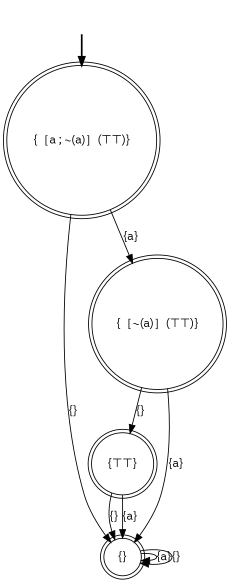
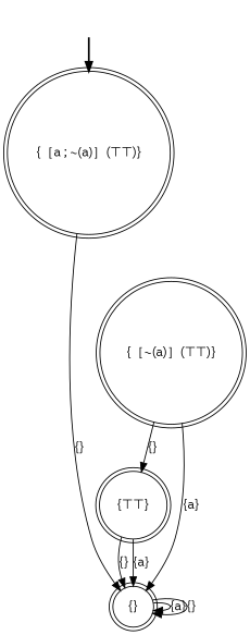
  digraph {
    fontname="IBM Plex Sans"
    node [fontname="IBM Plex Sans" shape=doublecircle]
    edge [fontname="IBM Plex Sans"]
    fake0 [style=invisible shape=""]
    "{［a ; ~(a)］(⊤⊤)}" [root=true]
    "{⊤⊤}"
    "{}"
    "{［~(a)］(⊤⊤)}"
    fake0 -> "{［a ; ~(a)］(⊤⊤)}" [style=bold]
    "{［a ; ~(a)］(⊤⊤)}" -> "{}" [label="{}"]
-   "{［a ; ~(a)］(⊤⊤)}" -> "{［~(a)］(⊤⊤)}" [label="{a}"]
    "{⊤⊤}" -> "{}" [label="{}"]
    "{⊤⊤}" -> "{}" [label="{a}"]
    "{}" -> "{}" [label="{a}"]
    "{}" -> "{}" [label="{}"]
    "{［~(a)］(⊤⊤)}" -> "{⊤⊤}" [label="{}"]
    "{［~(a)］(⊤⊤)}" -> "{}" [label="{a}"]
  }
